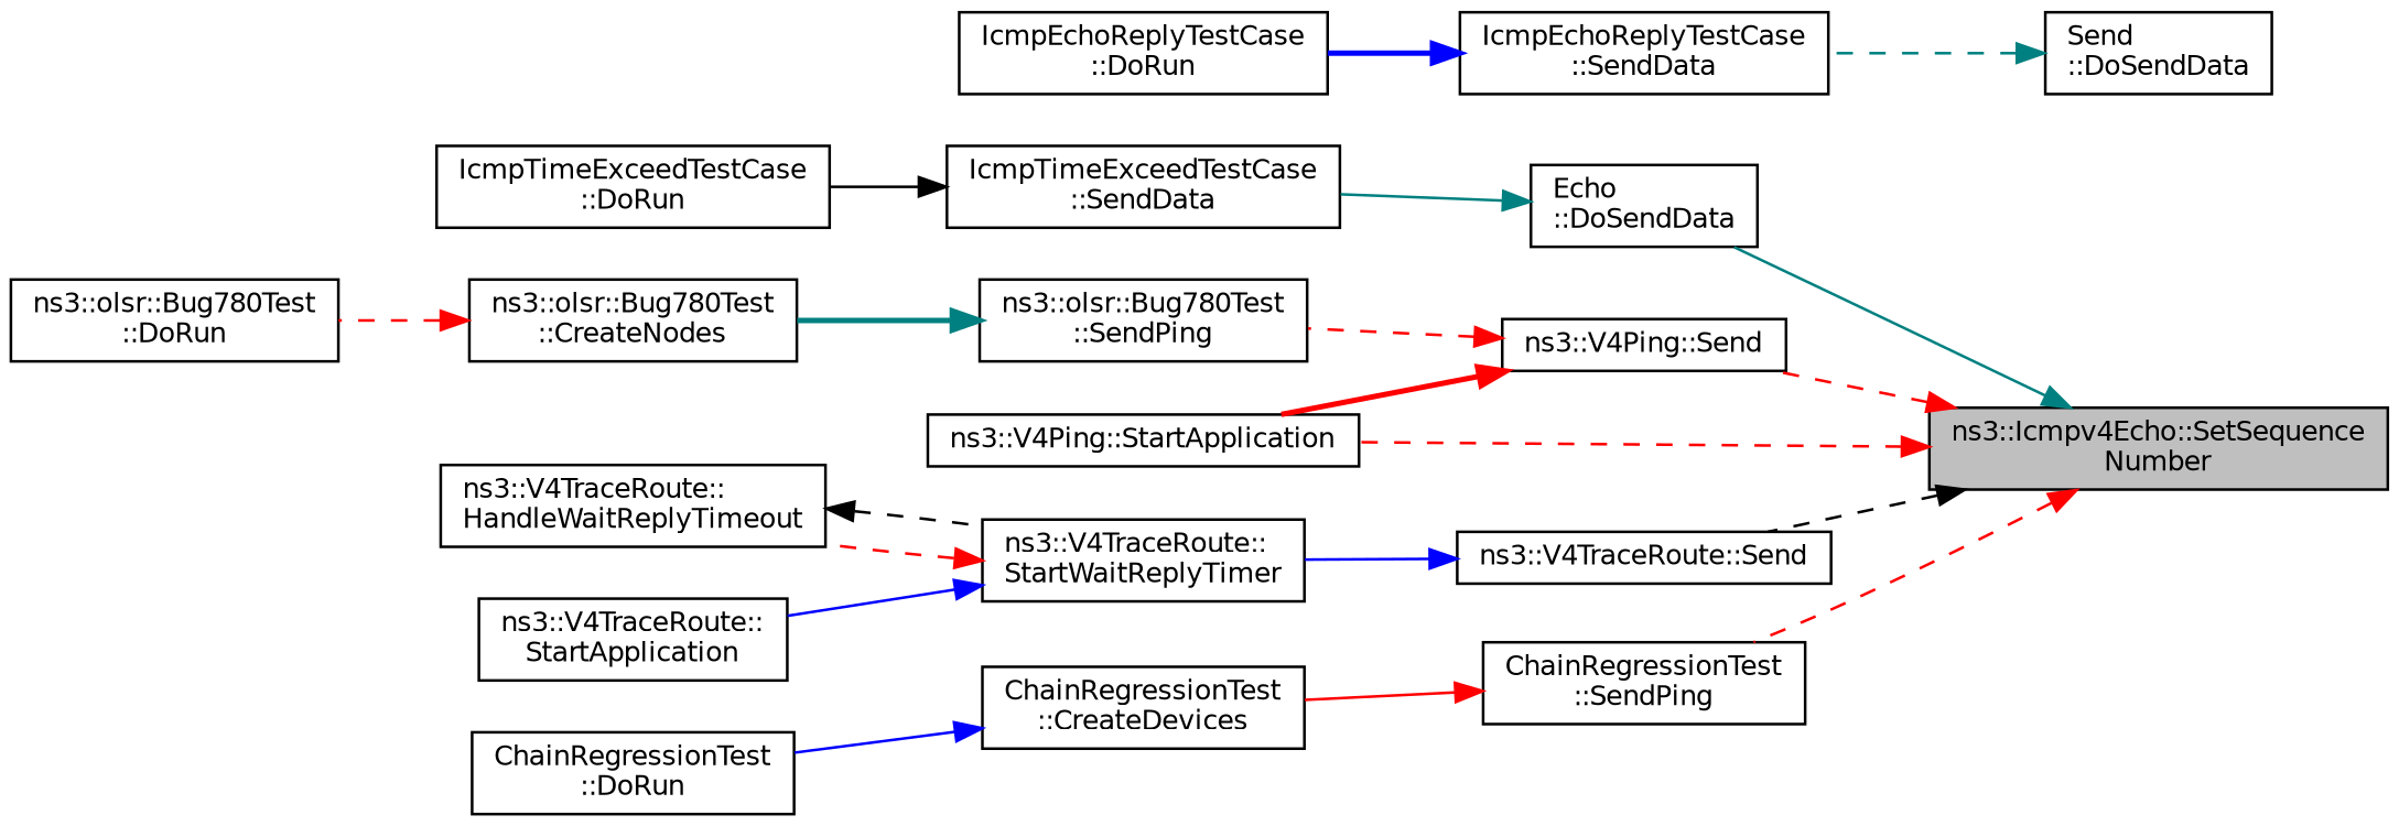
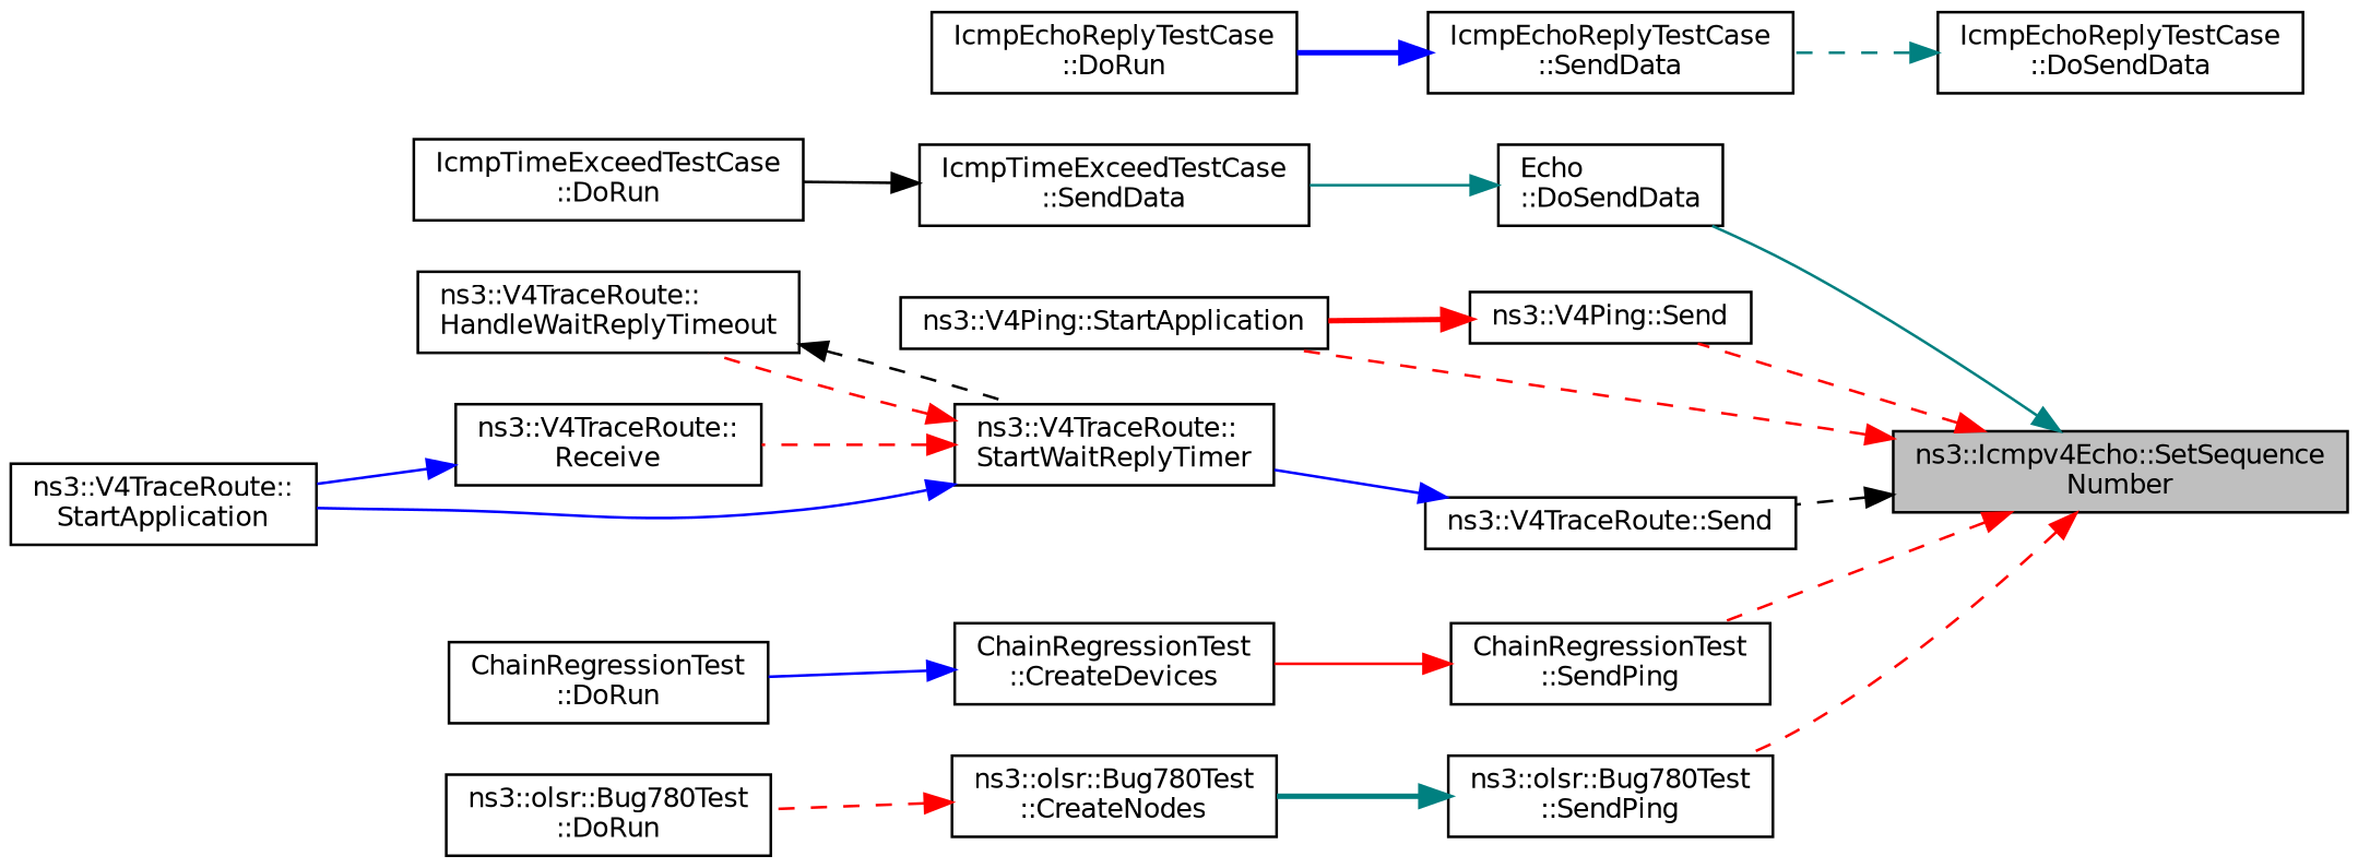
  digraph {
    rankdir=RL
    node [color=black fillcolor=white fontname=Helvetica fontsize=10 shape=record style=filled]
    edge [color=red dir=back fontname=Helvetica fontsize=10 labelfontname=Helvetica labelfontsize=10 style=dashed]
    n1 [fillcolor=grey75 fontcolor=black height=0.2 label="ns3::Icmpv4Echo::SetSequence\lNumber" width=0.4]
    n2 [height=0.2 label="Echo\l::DoSendData" width=0.4]
    n3 [height=0.2 label="ns3::V4Ping::Send" width=0.4]
    n4 [height=0.2 label="ns3::V4TraceRoute::Send" width=0.4]
    n5 [height=0.2 label="ChainRegressionTest\l::SendPing" width=0.4]
    n6 [height=0.2 label="ns3::olsr::Bug780Test\l::SendPing" width=0.4]
    n7 [height=0.2 label="ns3::V4Ping::StartApplication" width=0.4]
-   n8 [height=0.2 label="Send\l::DoSendData" width=0.4]
+   n8 [height=0.2 label="IcmpEchoReplyTestCase\l::DoSendData" width=0.4]
    n9 [height=0.2 label="IcmpEchoReplyTestCase\l::SendData" width=0.4]
    n10 [height=0.2 label="IcmpTimeExceedTestCase\l::SendData" width=0.4]
    n11 [height=0.2 label="ns3::V4TraceRoute::\lStartWaitReplyTimer" width=0.4]
    n12 [height=0.2 label="ChainRegressionTest\l::CreateDevices" width=0.4]
    n13 [height=0.2 label="ns3::olsr::Bug780Test\l::CreateNodes" width=0.4]
    n14 [height=0.2 label="IcmpEchoReplyTestCase\l::DoRun" width=0.4]
    n15 [height=0.2 label="IcmpTimeExceedTestCase\l::DoRun" width=0.4]
    n16 [height=0.2 label="ns3::V4TraceRoute::\lHandleWaitReplyTimeout" width=0.4]
+   n17 [height=0.2 label="ns3::V4TraceRoute::\lReceive" width=0.4]
    n18 [height=0.2 label="ns3::V4TraceRoute::\lStartApplication" width=0.4]
    n19 [height=0.2 label="ChainRegressionTest\l::DoRun" width=0.4]
    n20 [height=0.2 label="ns3::olsr::Bug780Test\l::DoRun" width=0.4]
    n1 -> n2 [color=teal style=solid]
    n1 -> n3
    n1 -> n4 [color=black]
    n1 -> n5
-   n3 -> n6
+   n1 -> n6
    n1 -> n7
    n2 -> n10 [color=teal style=solid]
    n3 -> n7 [style=bold]
    n4 -> n11 [color=blue style=solid]
    n5 -> n12 [style=solid]
    n6 -> n13 [color=teal style=bold]
    n8 -> n9 [color=teal]
    n9 -> n14 [color=blue style=bold]
    n10 -> n15 [color=black style=solid]
    n11 -> n16
+   n11 -> n17
    n11 -> n18 [color=blue style=solid]
    n12 -> n19 [color=blue style=solid]
    n13 -> n20
    n16 -> n11 [color=black]
+   n17 -> n18 [color=blue style=solid]
  }
